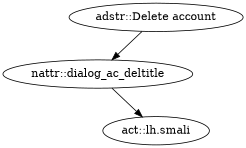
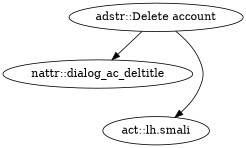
  digraph {
    "adstr::Delete account"
    "nattr::dialog_ac_deltitle"
    "act::lh.smali"
    "adstr::Delete account" -> "nattr::dialog_ac_deltitle"
-   "nattr::dialog_ac_deltitle" -> "act::lh.smali"
+   "adstr::Delete account" -> "act::lh.smali"
  }
